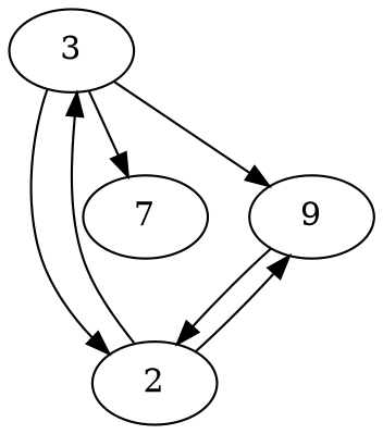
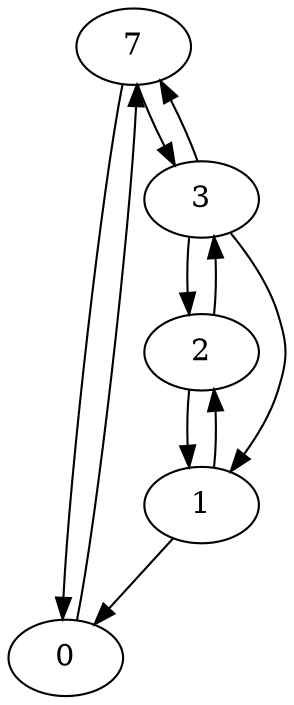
  digraph {
    n1 [label=7]
-   1 [label=9]
+   0
+   1
    2
    3
+   n1 -> 0
+   n1 -> 3
+   0 -> n1
+   1 -> 0
    1 -> 2
    2 -> 1
    2 -> 3
    3 -> n1
    3 -> 1
    3 -> 2
  }
